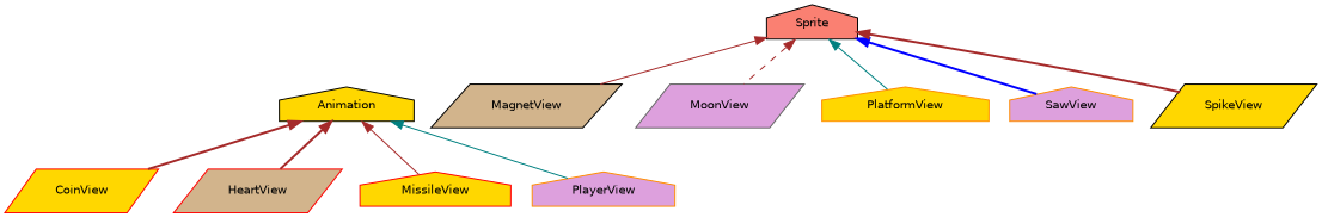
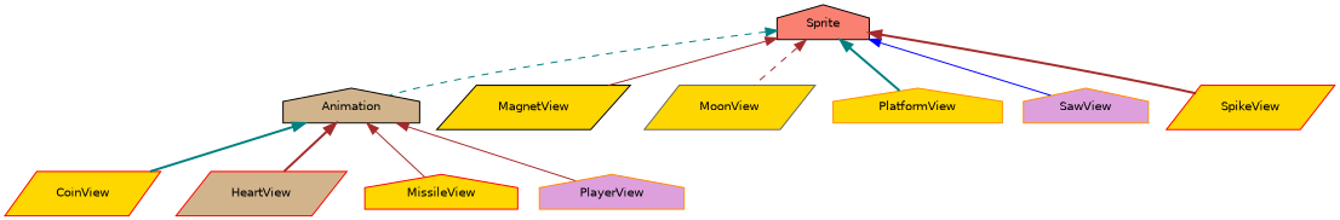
  digraph {
    rankdir=TB
    node [color=black fillcolor=gold fontname=Helvetica fontsize=10 shape=house style=filled]
    edge [color=brown dir=back fontname=Helvetica fontsize=10 labelfontname=Helvetica labelfontsize=10 style=solid]
    n1 [fillcolor=salmon height=0.2 label=Sprite width=0.4]
-   n2 [height=0.2 label=Animation width=0.4]
-   n3 [fillcolor=tan height=0.2 label=MagnetView shape=parallelogram width=0.4]
-   n4 [color=gray40 fillcolor=plum height=0.2 label=MoonView shape=parallelogram width=0.4]
+   n2 [fillcolor=tan height=0.2 label=Animation width=0.4]
+   n3 [height=0.2 label=MagnetView shape=parallelogram width=0.4]
+   n4 [color=gray40 height=0.2 label=MoonView shape=parallelogram width=0.4]
    n5 [color=darkorange height=0.2 label=PlatformView width=0.4]
    n6 [color=darkorange fillcolor=plum height=0.2 label=SawView width=0.4]
-   n7 [height=0.2 label=SpikeView shape=parallelogram width=0.4]
+   n7 [color=red height=0.2 label=SpikeView shape=parallelogram width=0.4]
    n8 [color=red height=0.2 label=CoinView shape=parallelogram width=0.4]
    n9 [color=red fillcolor=tan height=0.2 label=HeartView shape=parallelogram width=0.4]
    n10 [color=red height=0.2 label=MissileView width=0.4]
    n11 [color=darkorange fillcolor=plum height=0.2 label=PlayerView width=0.4]
+   n1 -> n2 [color=teal style=dashed]
    n1 -> n3
    n1 -> n4 [style=dashed]
-   n1 -> n5 [color=teal]
-   n1 -> n6 [color=blue style=bold]
+   n1 -> n5 [color=teal style=bold]
+   n1 -> n6 [color=blue]
    n1 -> n7 [style=bold]
-   n2 -> n8 [style=bold]
+   n2 -> n8 [color=teal style=bold]
    n2 -> n9 [style=bold]
    n2 -> n10
-   n2 -> n11 [color=teal]
+   n2 -> n11
  }
